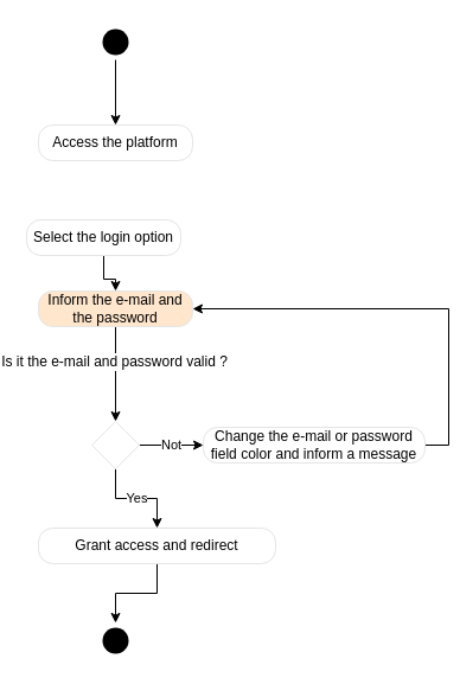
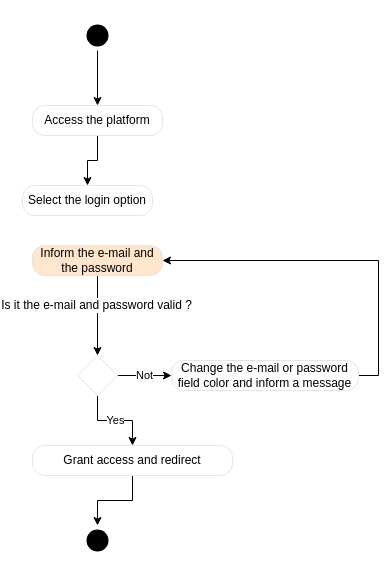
  <mxCell id="0" />
  <mxCell id="1" parent="0" />
  <mxCell id="2" style="edgeStyle=orthogonalEdgeStyle;rounded=0;orthogonalLoop=1;jettySize=auto;html=1;exitX=0.5;exitY=1;exitDx=0;exitDy=0;" parent="1" source="3" target="5" edge="1"><mxGeometry relative="1" as="geometry" /></mxCell>
  <mxCell id="3" value="" style="ellipse;html=1;shape=startState;fillColor=#000000;strokeColor=none;" parent="1" vertex="1"><mxGeometry x="80" y="20" width="30" height="30" as="geometry" /></mxCell>
+ <mxCell id="4" style="edgeStyle=orthogonalEdgeStyle;rounded=0;orthogonalLoop=1;jettySize=auto;html=1;" parent="1" source="5" target="7" edge="1"><mxGeometry relative="1" as="geometry" /></mxCell>
  <mxCell id="5" value="Access the platform" style="rounded=1;whiteSpace=wrap;html=1;arcSize=40;fontColor=#000000;fillColor=#FFFFFF;strokeColor=#e5e5e5;" parent="1" vertex="1"><mxGeometry x="30" y="105" width="130" height="30" as="geometry" /></mxCell>
- <mxCell id="6" style="edgeStyle=orthogonalEdgeStyle;rounded=0;orthogonalLoop=1;jettySize=auto;html=1;entryX=0.5;entryY=0;entryDx=0;entryDy=0;" parent="1" source="7" target="10" edge="1"><mxGeometry relative="1" as="geometry" /></mxCell>
  <mxCell id="7" value="Select the login option" style="rounded=1;whiteSpace=wrap;html=1;arcSize=40;fontColor=#000000;fillColor=#FFFFFF;strokeColor=#e5e5e5;" parent="1" vertex="1"><mxGeometry x="20" y="185" width="130" height="30" as="geometry" /></mxCell>
  <mxCell id="8" style="edgeStyle=orthogonalEdgeStyle;rounded=0;orthogonalLoop=1;jettySize=auto;html=1;exitX=0.5;exitY=1;exitDx=0;exitDy=0;entryX=0.5;entryY=0;entryDx=0;entryDy=0;" parent="1" source="10" target="13" edge="1"><mxGeometry relative="1" as="geometry" /></mxCell>
  <mxCell id="9" value="Is it the e-mail and password valid ?" style="text;html=1;resizable=0;points=[];align=center;verticalAlign=middle;labelBackgroundColor=#ffffff;" parent="8" vertex="1" connectable="0"><mxGeometry x="-0.276" y="-2" relative="1" as="geometry"><mxPoint as="offset" /></mxGeometry></mxCell>
  <mxCell id="10" value="Inform the e-mail and the password&lt;br&gt;" style="rounded=1;whiteSpace=wrap;html=1;arcSize=40;fontColor=#000000;fillColor=#ffe6cc;strokeColor=#e5e5e5;" parent="1" vertex="1"><mxGeometry x="30" y="245" width="130" height="30" as="geometry" /></mxCell>
  <mxCell id="11" value="Not" style="edgeStyle=orthogonalEdgeStyle;rounded=0;orthogonalLoop=1;jettySize=auto;html=1;" parent="1" source="13" target="15" edge="1"><mxGeometry relative="1" as="geometry" /></mxCell>
  <mxCell id="12" value="Yes" style="edgeStyle=orthogonalEdgeStyle;rounded=0;orthogonalLoop=1;jettySize=auto;html=1;exitX=0.5;exitY=1;exitDx=0;exitDy=0;entryX=0.5;entryY=0;entryDx=0;entryDy=0;" parent="1" source="13" target="17" edge="1"><mxGeometry relative="1" as="geometry" /></mxCell>
  <mxCell id="13" value="" style="rhombus;whiteSpace=wrap;html=1;strokeColor=#e5e5e5;fillColor=#FFFFFF;" parent="1" vertex="1"><mxGeometry x="75" y="355" width="40" height="40" as="geometry" /></mxCell>
  <mxCell id="14" style="edgeStyle=orthogonalEdgeStyle;rounded=0;orthogonalLoop=1;jettySize=auto;html=1;exitX=1;exitY=0.5;exitDx=0;exitDy=0;entryX=1;entryY=0.5;entryDx=0;entryDy=0;" parent="1" source="15" target="10" edge="1"><mxGeometry relative="1" as="geometry" /></mxCell>
  <mxCell id="15" value="Change the e-mail or password field color and inform a message&lt;br&gt;" style="rounded=1;whiteSpace=wrap;html=1;arcSize=40;fontColor=#000000;fillColor=#FFFFFF;strokeColor=#e5e5e5;" parent="1" vertex="1"><mxGeometry x="169" y="360" width="187" height="30" as="geometry" /></mxCell>
  <mxCell id="16" style="edgeStyle=orthogonalEdgeStyle;rounded=0;orthogonalLoop=1;jettySize=auto;html=1;exitX=0.5;exitY=1;exitDx=0;exitDy=0;entryX=0.5;entryY=0;entryDx=0;entryDy=0;" parent="1" source="17" target="18" edge="1"><mxGeometry relative="1" as="geometry" /></mxCell>
  <mxCell id="17" value="Grant access and redirect&lt;br&gt;" style="rounded=1;whiteSpace=wrap;html=1;arcSize=40;fontColor=#000000;fillColor=#FFFFFF;strokeColor=#e5e5e5;" parent="1" vertex="1"><mxGeometry x="30" y="445" width="200" height="30" as="geometry" /></mxCell>
  <mxCell id="18" value="" style="ellipse;html=1;shape=startState;fillColor=#000000;strokeColor=none;" parent="1" vertex="1"><mxGeometry x="80" y="525" width="30" height="30" as="geometry" /></mxCell>
